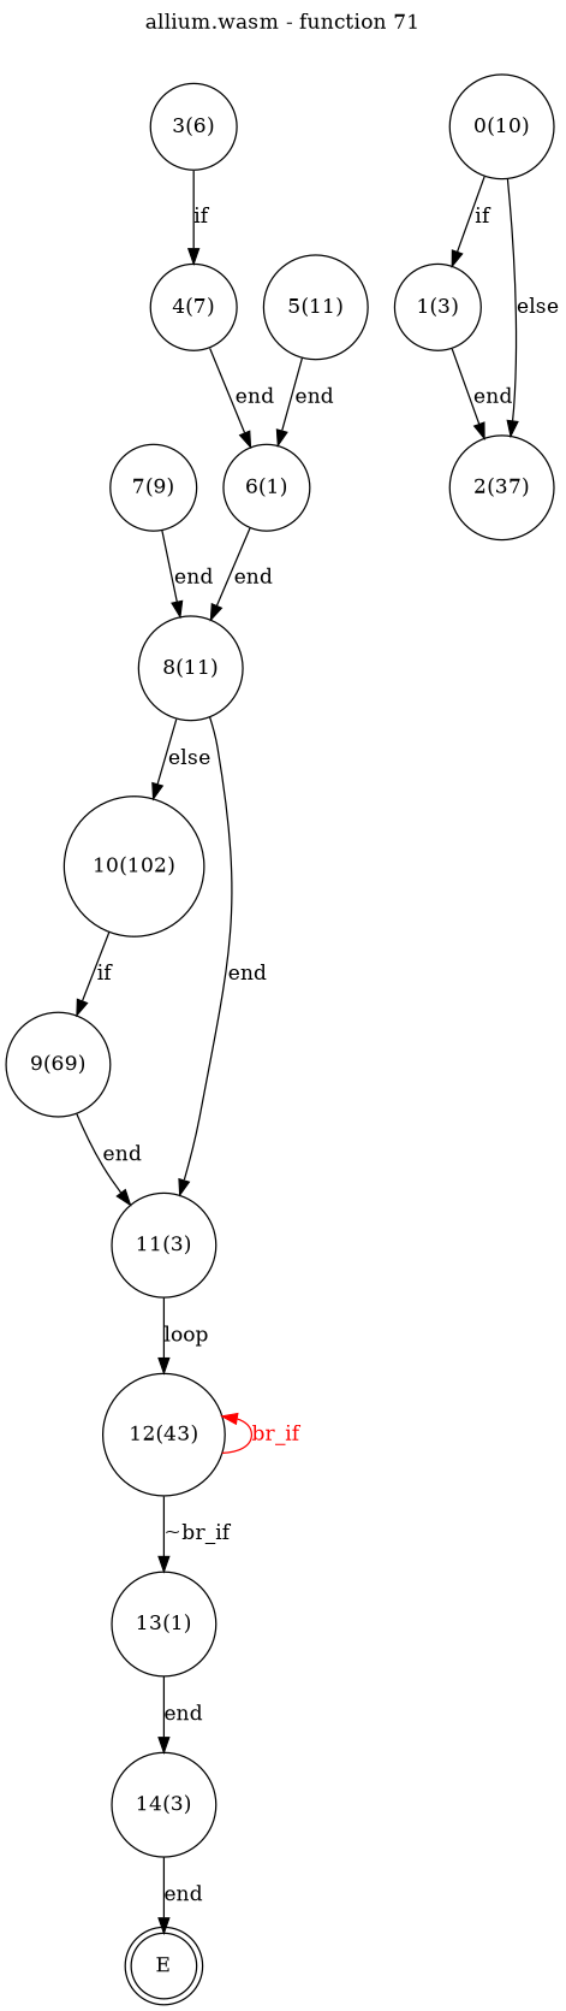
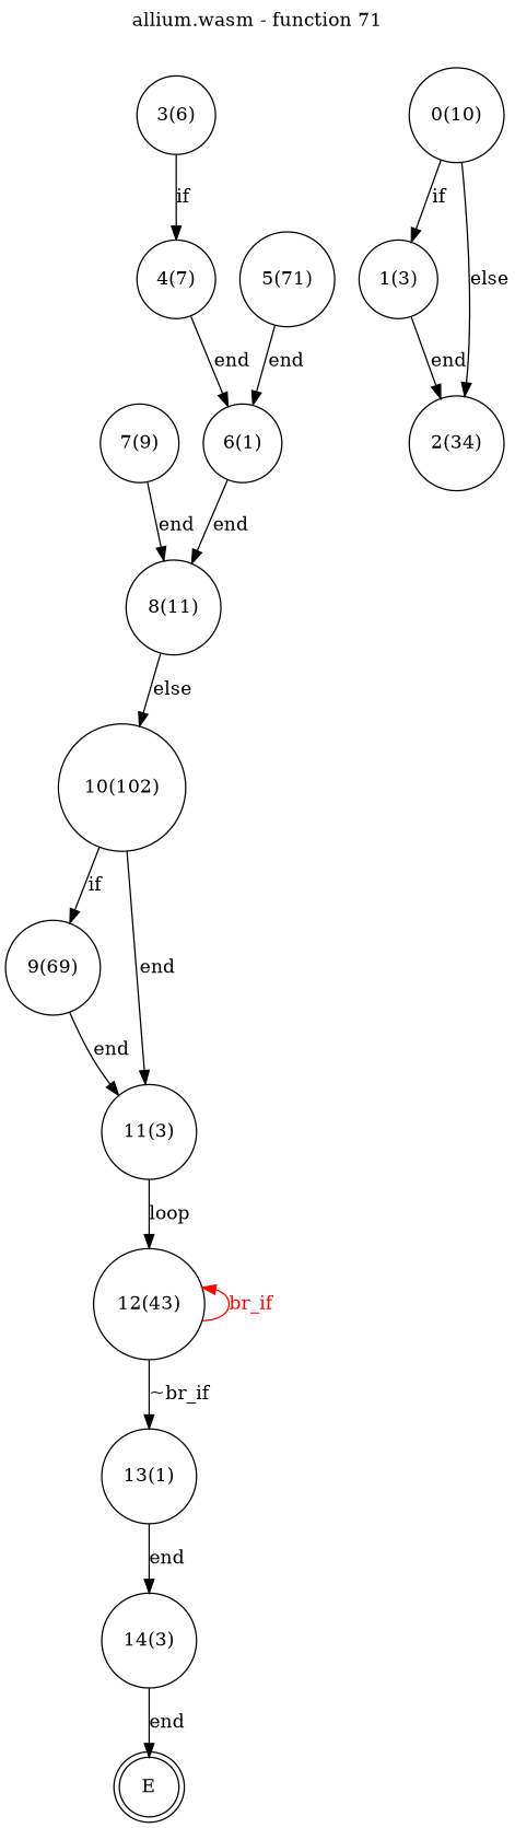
  digraph {
    label="allium.wasm - function 71"
    labelfontcolor=black
    labelfontname=Helvetica
    labelfontsize=16
    labelloc=t
    node [shape=circle fontcolor=black]
    E [shape=doublecircle fontcolor=""]
    n2 [label="0(10)"]
    n3 [label="1(3)"]
-   n4 [label="2(37)"]
+   n4 [label="2(34)"]
    n5 [label="3(6)"]
    n6 [label="4(7)"]
    n7 [label="7(9)"]
    n8 [label="8(11)"]
    n9 [label="6(1)"]
-   n10 [label="5(11)"]
+   n10 [label="5(71)"]
    n11 [label="10(102)"]
    n12 [label="9(69)"]
    n13 [label="11(3)"]
    n14 [label="12(43)"]
    n15 [label="13(1)"]
    n16 [label="14(3)"]
    n2 -> n3 [label=if]
    n2 -> n4 [label=else]
    n3 -> n4 [label=end]
    n5 -> n6 [label=if]
    n6 -> n9 [label=end]
    n7 -> n8 [label=end]
    n8 -> n11 [label=else]
    n9 -> n8 [label=end]
    n10 -> n9 [label=end]
    n11 -> n12 [label=if]
-   n8 -> n13 [label=end]
+   n11 -> n13 [label=end]
    n12 -> n13 [label=end]
    n13 -> n14 [label=loop]
    n14 -> n14 [color=red dir=back fontcolor=red label=br_if]
    n14 -> n15 [label="~br_if"]
    n15 -> n16 [label=end]
    n16 -> E [label=end]
  }
